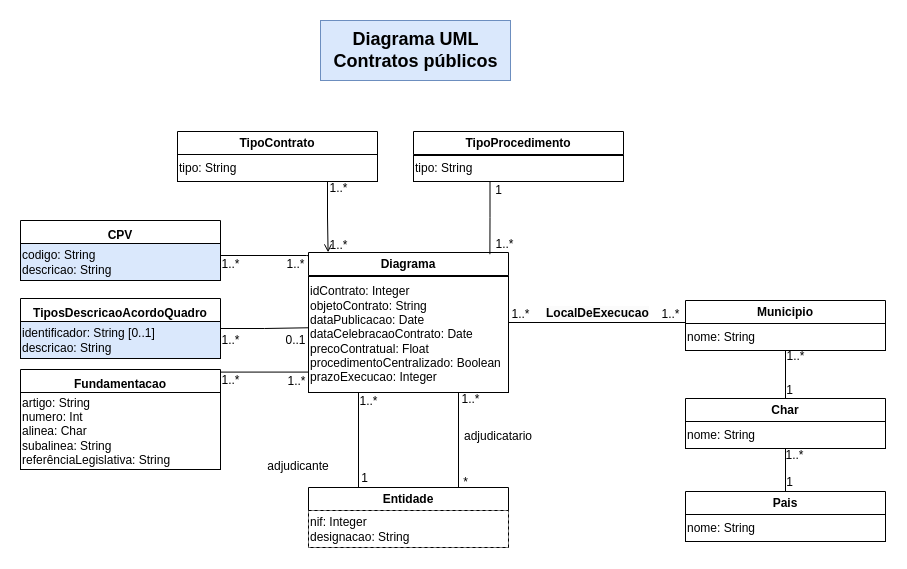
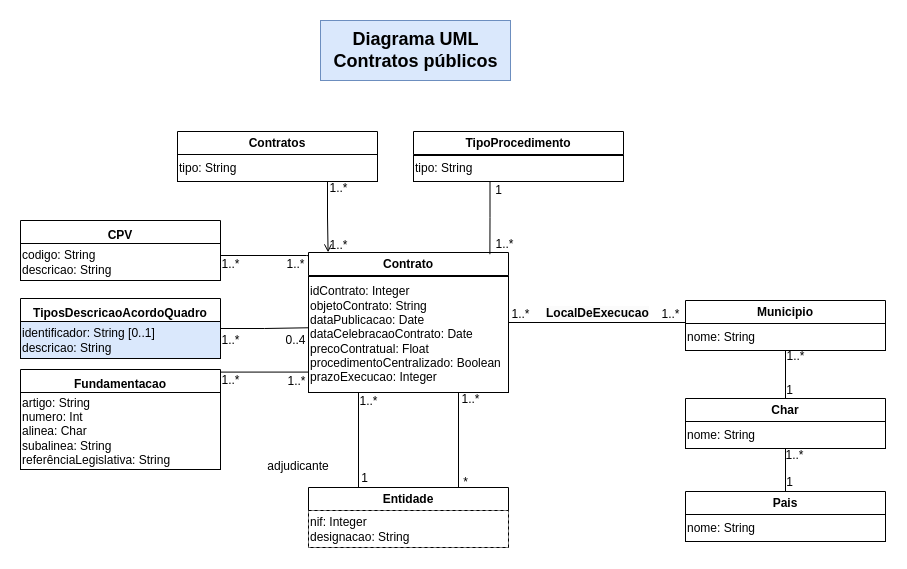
  <mxCell id="0" />
  <mxCell id="1" parent="0" />
  <mxCell id="2" style="edgeStyle=orthogonalEdgeStyle;rounded=0;orthogonalLoop=1;jettySize=auto;html=1;exitX=1;exitY=0.5;exitDx=0;exitDy=0;entryX=0;entryY=0;entryDx=0;entryDy=0;endArrow=none;endFill=0;" parent="1" source="3" target="8" edge="1"><mxGeometry relative="1" as="geometry"><mxPoint x="670" y="355" as="targetPoint" /><Array as="points"><mxPoint x="704" y="322" /></Array></mxGeometry></mxCell>
- <mxCell id="3" value="Diagrama" style="swimlane;whiteSpace=wrap;html=1;align=center;" parent="1" vertex="1"><mxGeometry x="308" y="252" width="200" height="123" as="geometry"><mxRectangle x="290" y="50" width="90" height="30" as="alternateBounds" /></mxGeometry></mxCell>
+ <mxCell id="3" value="Contrato" style="swimlane;whiteSpace=wrap;html=1;align=center;" parent="1" vertex="1"><mxGeometry x="308" y="252" width="200" height="123" as="geometry"><mxRectangle x="290" y="50" width="90" height="30" as="alternateBounds" /></mxGeometry></mxCell>
  <mxCell id="4" value="&lt;div style=&quot;text-align: justify;&quot;&gt;idContrato: Integer&lt;/div&gt;&lt;div style=&quot;text-align: justify;&quot;&gt;objetoContrato:&amp;nbsp;String&lt;/div&gt;&lt;div style=&quot;text-align: justify;&quot;&gt;dataPublicacao: Date&lt;/div&gt;&lt;div style=&quot;text-align: justify;&quot;&gt;dataCelebracaoContrato: Date&lt;/div&gt;&lt;div style=&quot;text-align: justify;&quot;&gt;precoContratual: Float&lt;/div&gt;&lt;div style=&quot;text-align: justify;&quot;&gt;procedimentoCentralizado: Boolean&lt;span style=&quot;background-color: initial; color: rgba(0, 0, 0, 0); font-family: monospace; font-size: 0px; text-align: left; text-wrap-mode: nowrap;&quot;&gt;%3CmxGraphModel%3E%3Croot%3E%3CmxCell%20id%3D%220%22%2F%3E%3CmxCell%20id%3D%221%22%20parent%3D%220%22%2F%3E%3CmxCell%20id%3D%222%22%20value%3D%22Contrato%22%20style%3D%22swimlane%3BwhiteSpace%3Dwrap%3Bhtml%3D1%3B%22%20vertex%3D%221%22%20parent%3D%221%22%3E%3CmxGeometry%20x%3D%22290%22%20y%3D%2250%22%20width%3D%22200%22%20height%3D%22200%22%20as%3D%22geometry%22%3E%3CmxRectangle%20x%3D%22290%22%20y%3D%2250%22%20width%3D%2290%22%20height%3D%2230%22%20as%3D%22alternateBounds%22%2F%3E%3C%2FmxGeometry%3E%3C%2FmxCell%3E%3CmxCell%20id%3D%223%22%20value%3D%22%26lt%3Bdiv%20style%3D%26quot%3Btext-align%3A%20justify%3B%26quot%3B%26gt%3BidContrato%26lt%3B%2Fdiv%26gt%3B%26lt%3Bdiv%20style%3D%26quot%3Btext-align%3A%20justify%3B%26quot%3B%26gt%3BtipoContrato%26lt%3B%2Fdiv%26gt%3B%26lt%3Bdiv%20style%3D%26quot%3Btext-align%3A%20justify%3B%26quot%3B%26gt%3BdataPublicacao%26lt%3B%2Fdiv%26gt%3B%26lt%3Bdiv%20style%3D%26quot%3Btext-align%3A%20justify%3B%26quot%3B%26gt%3BprecoContratual%26lt%3B%2Fdiv%26gt%3B%26lt%3Bdiv%20style%3D%26quot%3Btext-align%3A%20justify%3B%26quot%3B%26gt%3Bcpv%26lt%3B%2Fdiv%26gt%3B%26lt%3Bdiv%20style%3D%26quot%3Btext-align%3A%20justify%3B%26quot%3B%26gt%3BprocedimentoCentralizado%26lt%3B%2Fdiv%26gt%3B%26lt%3Bdiv%20style%3D%26quot%3Btext-align%3A%20justify%3B%26quot%3B%26gt%3BdescrAcordoQuadro%26lt%3B%2Fdiv%26gt%3B%26lt%3Bdiv%20style%3D%26quot%3Btext-align%3A%20justify%3B%26quot%3B%26gt%3Bfundamentacao%26lt%3B%2Fdiv%26gt%3B%22%20style%3D%22whiteSpace%3Dwrap%3Bhtml%3D1%3Balign%3Dleft%3B%22%20vertex%3D%221%22%20parent%3D%222%22%3E%3CmxGeometry%20y%3D%2223%22%20width%3D%22200%22%20height%3D%22177%22%20as%3D%22geometry%22%2F%3E%3C%2FmxCell%3E%3C%2Froot%3E%3C%2FmxG&lt;/span&gt;&lt;/div&gt;&lt;div style=&quot;text-align: justify;&quot;&gt;&lt;span style=&quot;text-align: left;&quot;&gt;prazoExecucao:&amp;nbsp;&lt;/span&gt;&lt;span style=&quot;background-color: initial; text-align: left;&quot;&gt;Integer&lt;/span&gt;&lt;/div&gt;" style="whiteSpace=wrap;html=1;align=left;" parent="3" vertex="1"><mxGeometry y="24" width="200" height="116" as="geometry" /></mxCell>
  <mxCell id="5" value="Entidade" style="swimlane;whiteSpace=wrap;html=1;align=center;" parent="1" vertex="1"><mxGeometry x="308" y="487" width="200" height="60" as="geometry" /></mxCell>
  <mxCell id="6" value="nif: Integer&lt;div&gt;designacao: String&lt;/div&gt;" style="rounded=0;whiteSpace=wrap;html=1;align=left;dashed=1;" parent="5" vertex="1"><mxGeometry y="23" width="200" height="37" as="geometry" /></mxCell>
  <mxCell id="7" value="Municipio" style="swimlane;whiteSpace=wrap;html=1;" parent="1" vertex="1"><mxGeometry x="685" y="300" width="200" height="45" as="geometry" /></mxCell>
  <mxCell id="8" value="&lt;div&gt;nome: String&lt;/div&gt;" style="rounded=0;whiteSpace=wrap;html=1;align=left;" parent="7" vertex="1"><mxGeometry y="23" width="200" height="27" as="geometry" /></mxCell>
  <mxCell id="9" style="edgeStyle=orthogonalEdgeStyle;rounded=0;orthogonalLoop=1;jettySize=auto;html=1;exitX=0.25;exitY=1;exitDx=0;exitDy=0;entryX=0.25;entryY=0;entryDx=0;entryDy=0;endArrow=none;endFill=0;" parent="1" source="4" target="5" edge="1"><mxGeometry relative="1" as="geometry" /></mxCell>
  <mxCell id="10" style="edgeStyle=orthogonalEdgeStyle;rounded=0;orthogonalLoop=1;jettySize=auto;html=1;exitX=0.75;exitY=1;exitDx=0;exitDy=0;entryX=0.75;entryY=0;entryDx=0;entryDy=0;endArrow=none;endFill=0;" parent="1" source="4" target="5" edge="1"><mxGeometry relative="1" as="geometry" /></mxCell>
  <mxCell id="11" value="adjudicante" style="text;html=1;align=center;verticalAlign=middle;whiteSpace=wrap;rounded=0;" parent="1" vertex="1"><mxGeometry x="268" y="451" width="60" height="30" as="geometry" /></mxCell>
- <mxCell id="12" value="adjudicatario" style="text;html=1;align=center;verticalAlign=middle;whiteSpace=wrap;rounded=0;" parent="1" vertex="1"><mxGeometry x="468" y="421" width="60" height="30" as="geometry" /></mxCell>
  <mxCell id="13" value="TipoProcedimento" style="swimlane;whiteSpace=wrap;html=1;" parent="1" vertex="1"><mxGeometry x="413" y="131" width="210" height="50" as="geometry" /></mxCell>
  <mxCell id="14" value="tipo:&amp;nbsp;String" style="whiteSpace=wrap;html=1;align=left;" parent="13" vertex="1"><mxGeometry y="24" width="210" height="26" as="geometry" /></mxCell>
- <mxCell id="15" value="TipoContrato" style="swimlane;whiteSpace=wrap;html=1;" parent="1" vertex="1"><mxGeometry x="177" y="131" width="200" height="50" as="geometry"><mxRectangle x="290" y="50" width="90" height="30" as="alternateBounds" /></mxGeometry></mxCell>
+ <mxCell id="15" value="Contratos" style="swimlane;whiteSpace=wrap;html=1;" parent="1" vertex="1"><mxGeometry x="177" y="131" width="200" height="50" as="geometry"><mxRectangle x="290" y="50" width="90" height="30" as="alternateBounds" /></mxGeometry></mxCell>
  <mxCell id="16" value="tipo:&amp;nbsp;String" style="whiteSpace=wrap;html=1;align=left;" parent="15" vertex="1"><mxGeometry y="23" width="200" height="27" as="geometry" /></mxCell>
  <mxCell id="17" value="CPV" style="swimlane;whiteSpace=wrap;html=1;startSize=30;" parent="1" vertex="1"><mxGeometry x="20" y="220" width="200" height="60" as="geometry" /></mxCell>
- <mxCell id="18" value="codigo: String&lt;div&gt;descricao: String&lt;/div&gt;" style="whiteSpace=wrap;html=1;align=left;fillColor=#dae8fc;" parent="17" vertex="1"><mxGeometry y="23" width="200" height="37" as="geometry" /></mxCell>
+ <mxCell id="18" value="codigo: String&lt;div&gt;descricao: String&lt;/div&gt;" style="whiteSpace=wrap;html=1;align=left;" parent="17" vertex="1"><mxGeometry y="23" width="200" height="37" as="geometry" /></mxCell>
  <mxCell id="19" value="TiposDescricaoAcordoQuadro" style="swimlane;whiteSpace=wrap;html=1;startSize=30;align=center;" parent="1" vertex="1"><mxGeometry x="20" y="298" width="200" height="60" as="geometry" /></mxCell>
  <mxCell id="20" value="identificador: String&lt;span style=&quot;text-align: justify;&quot;&gt;&amp;nbsp;[0..1]&lt;/span&gt;&lt;br&gt;descricao:&amp;nbsp;String" style="whiteSpace=wrap;html=1;align=left;fillColor=#dae8fc;" parent="19" vertex="1"><mxGeometry y="23" width="200" height="37" as="geometry" /></mxCell>
  <mxCell id="21" value="1..*" style="text;html=1;align=center;verticalAlign=middle;resizable=0;points=[];autosize=1;strokeColor=none;fillColor=none;" parent="1" vertex="1"><mxGeometry x="348" y="386" width="40" height="30" as="geometry" /></mxCell>
  <mxCell id="22" value="1..*" style="text;html=1;align=center;verticalAlign=middle;resizable=0;points=[];autosize=1;strokeColor=none;fillColor=none;" parent="1" vertex="1"><mxGeometry x="450" y="384" width="40" height="30" as="geometry" /></mxCell>
  <mxCell id="23" value="1" style="text;html=1;align=center;verticalAlign=middle;resizable=0;points=[];autosize=1;strokeColor=none;fillColor=none;" parent="1" vertex="1"><mxGeometry x="349" y="463" width="30" height="30" as="geometry" /></mxCell>
  <mxCell id="24" value="*" style="text;html=1;align=center;verticalAlign=middle;resizable=0;points=[];autosize=1;strokeColor=none;fillColor=none;" parent="1" vertex="1"><mxGeometry x="450" y="467" width="30" height="30" as="geometry" /></mxCell>
  <mxCell id="25" value="1" style="text;html=1;align=center;verticalAlign=middle;resizable=0;points=[];autosize=1;strokeColor=none;fillColor=none;" parent="1" vertex="1"><mxGeometry x="483" y="175" width="30" height="30" as="geometry" /></mxCell>
  <mxCell id="26" value="1..*" style="text;html=1;align=center;verticalAlign=middle;resizable=0;points=[];autosize=1;strokeColor=none;fillColor=none;" parent="1" vertex="1"><mxGeometry x="484" y="229" width="40" height="30" as="geometry" /></mxCell>
  <mxCell id="27" value="1..*" style="text;html=1;align=center;verticalAlign=middle;resizable=0;points=[];autosize=1;strokeColor=none;fillColor=none;" parent="1" vertex="1"><mxGeometry x="318" y="230" width="40" height="30" as="geometry" /></mxCell>
  <mxCell id="28" value="&lt;font color=&quot;#000000&quot;&gt;Diagrama UML&lt;/font&gt;&lt;div style=&quot;font-size: 18px;&quot;&gt;&lt;font color=&quot;#000000&quot;&gt;Contratos públicos&lt;/font&gt;&lt;/div&gt;" style="text;html=1;align=center;verticalAlign=middle;resizable=0;points=[];autosize=1;strokeColor=#6c8ebf;fillColor=#dae8fc;fontStyle=1;fontSize=18;" parent="1" vertex="1"><mxGeometry x="320" y="20" width="190" height="60" as="geometry" /></mxCell>
  <mxCell id="29" value="" style="edgeStyle=orthogonalEdgeStyle;rounded=0;orthogonalLoop=1;jettySize=auto;html=1;" parent="1" source="30" target="33" edge="1"><mxGeometry relative="1" as="geometry" /></mxCell>
  <mxCell id="30" value="Char" style="swimlane;whiteSpace=wrap;html=1;" parent="1" vertex="1"><mxGeometry x="685" y="398" width="200" height="46" as="geometry" /></mxCell>
  <mxCell id="31" value="&lt;div&gt;nome: String&lt;/div&gt;" style="rounded=0;whiteSpace=wrap;html=1;align=left;" parent="30" vertex="1"><mxGeometry y="23" width="200" height="27" as="geometry" /></mxCell>
  <mxCell id="32" value="Pais" style="swimlane;whiteSpace=wrap;html=1;" parent="1" vertex="1"><mxGeometry x="685" y="491" width="200" height="50" as="geometry" /></mxCell>
  <mxCell id="33" value="&lt;div&gt;nome: String&lt;/div&gt;" style="rounded=0;whiteSpace=wrap;html=1;align=left;" parent="32" vertex="1"><mxGeometry y="23" width="200" height="27" as="geometry" /></mxCell>
  <mxCell id="34" style="edgeStyle=orthogonalEdgeStyle;rounded=0;orthogonalLoop=1;jettySize=auto;html=1;exitX=0.5;exitY=1;exitDx=0;exitDy=0;entryX=0.5;entryY=0;entryDx=0;entryDy=0;endArrow=none;endFill=0;" parent="1" source="8" target="30" edge="1"><mxGeometry relative="1" as="geometry" /></mxCell>
  <mxCell id="35" style="edgeStyle=orthogonalEdgeStyle;rounded=0;orthogonalLoop=1;jettySize=auto;html=1;exitX=0.5;exitY=1;exitDx=0;exitDy=0;entryX=0.5;entryY=0;entryDx=0;entryDy=0;endArrow=none;endFill=0;" parent="1" source="31" target="32" edge="1"><mxGeometry relative="1" as="geometry" /></mxCell>
  <mxCell id="36" value="&lt;span style=&quot;color: rgb(0, 0, 0); font-family: Helvetica; font-size: 12px; font-style: normal; font-variant-ligatures: normal; font-variant-caps: normal; font-weight: 700; letter-spacing: normal; orphans: 2; text-align: center; text-indent: 0px; text-transform: none; widows: 2; word-spacing: 0px; -webkit-text-stroke-width: 0px; white-space: normal; background-color: rgb(251, 251, 251); text-decoration-thickness: initial; text-decoration-style: initial; text-decoration-color: initial; display: inline !important; float: none;&quot;&gt;LocalDeExecucao&lt;/span&gt;" style="text;whiteSpace=wrap;html=1;" parent="1" vertex="1"><mxGeometry x="544" y="299" width="107" height="26" as="geometry" /></mxCell>
  <mxCell id="37" style="edgeStyle=orthogonalEdgeStyle;rounded=0;orthogonalLoop=1;jettySize=auto;html=1;exitX=1;exitY=0.5;exitDx=0;exitDy=0;entryX=0;entryY=0.026;entryDx=0;entryDy=0;entryPerimeter=0;endArrow=none;endFill=0;" parent="1" target="3" edge="1"><mxGeometry relative="1" as="geometry"><mxPoint x="220" y="266" as="sourcePoint" /><mxPoint x="306.4" y="266.616" as="targetPoint" /><Array as="points"><mxPoint x="220" y="255" /><mxPoint x="306" y="255" /></Array></mxGeometry></mxCell>
  <mxCell id="38" value="1..*" style="text;html=1;align=center;verticalAlign=middle;resizable=0;points=[];autosize=1;strokeColor=none;fillColor=none;" parent="1" vertex="1"><mxGeometry x="318" y="173" width="40" height="30" as="geometry" /></mxCell>
  <mxCell id="39" style="edgeStyle=orthogonalEdgeStyle;rounded=0;orthogonalLoop=1;jettySize=auto;html=1;exitX=0.75;exitY=1;exitDx=0;exitDy=0;entryX=0.098;entryY=-0.001;entryDx=0;entryDy=0;entryPerimeter=0;endArrow=open;endFill=0;" parent="1" source="15" target="3" edge="1"><mxGeometry relative="1" as="geometry" /></mxCell>
  <mxCell id="40" style="edgeStyle=orthogonalEdgeStyle;rounded=0;orthogonalLoop=1;jettySize=auto;html=1;exitX=0.25;exitY=1;exitDx=0;exitDy=0;entryX=0.687;entryY=0.012;entryDx=0;entryDy=0;entryPerimeter=0;endArrow=none;endFill=0;" parent="1" edge="1"><mxGeometry relative="1" as="geometry"><mxPoint x="489.5" y="181" as="sourcePoint" /><mxPoint x="489.4" y="253.716" as="targetPoint" /><Array as="points"><mxPoint x="489" y="217" /></Array></mxGeometry></mxCell>
  <mxCell id="41" value="1..*" style="text;html=1;align=center;verticalAlign=middle;resizable=0;points=[];autosize=1;strokeColor=none;fillColor=none;" parent="1" vertex="1"><mxGeometry x="275" y="249" width="40" height="30" as="geometry" /></mxCell>
  <mxCell id="42" value="1..*" style="text;html=1;align=center;verticalAlign=middle;resizable=0;points=[];autosize=1;strokeColor=none;fillColor=none;" parent="1" vertex="1"><mxGeometry x="210" y="249" width="40" height="30" as="geometry" /></mxCell>
  <mxCell id="43" value="1..*" style="text;html=1;align=center;verticalAlign=middle;resizable=0;points=[];autosize=1;strokeColor=none;fillColor=none;" parent="1" vertex="1"><mxGeometry x="210" y="325" width="40" height="30" as="geometry" /></mxCell>
- <mxCell id="44" value="0..1" style="text;html=1;align=center;verticalAlign=middle;resizable=0;points=[];autosize=1;strokeColor=none;fillColor=none;" parent="1" vertex="1"><mxGeometry x="275" y="325" width="40" height="30" as="geometry" /></mxCell>
+ <mxCell id="44" value="0..4" style="text;html=1;align=center;verticalAlign=middle;resizable=0;points=[];autosize=1;strokeColor=none;fillColor=none;" parent="1" vertex="1"><mxGeometry x="275" y="325" width="40" height="30" as="geometry" /></mxCell>
  <mxCell id="45" value="1" style="text;html=1;align=center;verticalAlign=middle;resizable=0;points=[];autosize=1;strokeColor=none;fillColor=none;" parent="1" vertex="1"><mxGeometry x="774" y="375" width="30" height="30" as="geometry" /></mxCell>
  <mxCell id="46" value="1" style="text;html=1;align=center;verticalAlign=middle;resizable=0;points=[];autosize=1;strokeColor=none;fillColor=none;" parent="1" vertex="1"><mxGeometry x="774" y="467" width="30" height="30" as="geometry" /></mxCell>
  <mxCell id="47" value="1..*" style="text;html=1;align=center;verticalAlign=middle;resizable=0;points=[];autosize=1;strokeColor=none;fillColor=none;" parent="1" vertex="1"><mxGeometry x="775" y="341" width="40" height="30" as="geometry" /></mxCell>
  <mxCell id="48" value="1..*" style="text;html=1;align=center;verticalAlign=middle;resizable=0;points=[];autosize=1;strokeColor=none;fillColor=none;" parent="1" vertex="1"><mxGeometry x="774" y="440" width="40" height="30" as="geometry" /></mxCell>
  <mxCell id="49" value="1..*" style="text;html=1;align=center;verticalAlign=middle;resizable=0;points=[];autosize=1;strokeColor=none;fillColor=none;" parent="1" vertex="1"><mxGeometry x="650" y="299" width="40" height="30" as="geometry" /></mxCell>
  <mxCell id="50" value="1..*" style="text;html=1;align=center;verticalAlign=middle;resizable=0;points=[];autosize=1;strokeColor=none;fillColor=none;" parent="1" vertex="1"><mxGeometry x="500" y="299" width="40" height="30" as="geometry" /></mxCell>
  <mxCell id="51" style="edgeStyle=orthogonalEdgeStyle;rounded=0;orthogonalLoop=1;jettySize=auto;html=1;exitX=1;exitY=0.5;exitDx=0;exitDy=0;entryX=0;entryY=0.442;entryDx=0;entryDy=0;entryPerimeter=0;endArrow=none;endFill=0;" parent="1" source="19" target="4" edge="1"><mxGeometry relative="1" as="geometry" /></mxCell>
  <mxCell id="52" value="Fundamentacao" style="swimlane;whiteSpace=wrap;html=1;startSize=30;align=center;" parent="1" vertex="1"><mxGeometry x="20" y="369" width="200" height="100" as="geometry" /></mxCell>
  <mxCell id="53" value="artigo: String&lt;div&gt;numero: Int&lt;br&gt;&lt;div&gt;alinea: Char&lt;/div&gt;&lt;div&gt;subalinea: String&lt;/div&gt;&lt;div&gt;referênciaLegislativa: String&lt;/div&gt;&lt;/div&gt;" style="whiteSpace=wrap;html=1;align=left;" parent="52" vertex="1"><mxGeometry y="23" width="200" height="77" as="geometry" /></mxCell>
  <mxCell id="54" value="1..*" style="text;html=1;align=center;verticalAlign=middle;resizable=0;points=[];autosize=1;strokeColor=none;fillColor=none;" parent="1" vertex="1"><mxGeometry x="210" y="365" width="40" height="30" as="geometry" /></mxCell>
  <mxCell id="55" value="1..*" style="text;html=1;align=center;verticalAlign=middle;resizable=0;points=[];autosize=1;strokeColor=none;fillColor=none;" parent="1" vertex="1"><mxGeometry x="276" y="366" width="40" height="30" as="geometry" /></mxCell>
  <mxCell id="56" style="edgeStyle=orthogonalEdgeStyle;rounded=0;orthogonalLoop=1;jettySize=auto;html=1;exitX=1;exitY=0;exitDx=0;exitDy=0;entryX=-0.001;entryY=0.824;entryDx=0;entryDy=0;entryPerimeter=0;endArrow=none;endFill=0;" parent="1" source="53" target="4" edge="1"><mxGeometry relative="1" as="geometry" /></mxCell>
